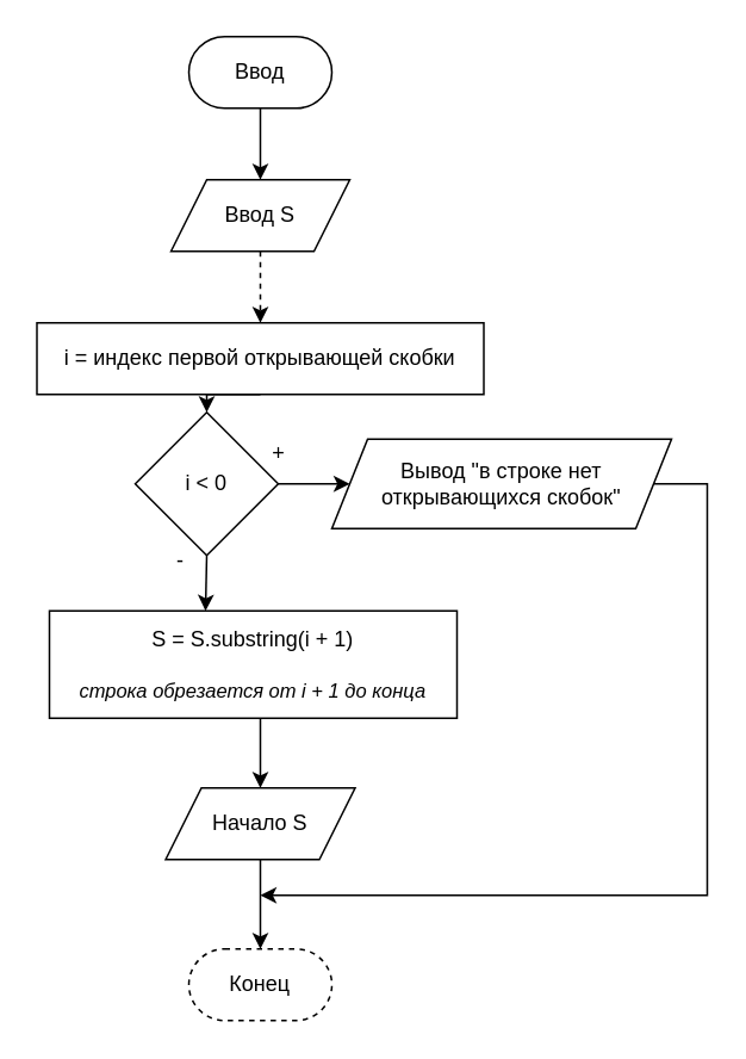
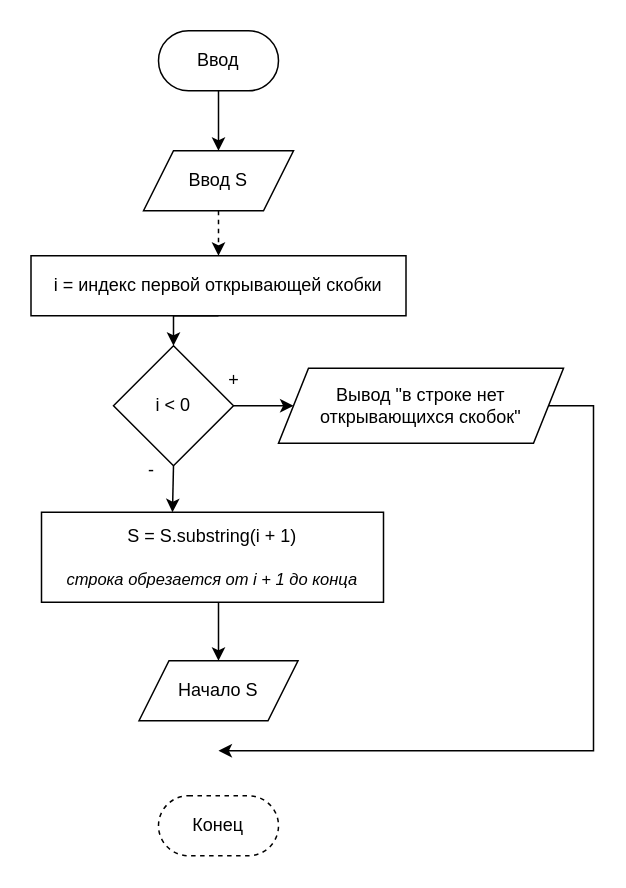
  <mxCell id="0" />
  <mxCell id="1" parent="0" />
  <mxCell id="2" style="edgeStyle=orthogonalEdgeStyle;rounded=0;orthogonalLoop=1;jettySize=auto;html=1;exitX=0.5;exitY=1;exitDx=0;exitDy=0;" edge="1" parent="1" source="3" target="5"><mxGeometry relative="1" as="geometry" /></mxCell>
  <mxCell id="3" value="Ввод" style="rounded=1;whiteSpace=wrap;html=1;arcSize=50;" vertex="1" parent="1"><mxGeometry x="105" y="20" width="80" height="40" as="geometry" /></mxCell>
  <mxCell id="4" style="edgeStyle=orthogonalEdgeStyle;rounded=0;orthogonalLoop=1;jettySize=auto;html=1;exitX=0.5;exitY=1;exitDx=0;exitDy=0;entryX=0.5;entryY=0;entryDx=0;entryDy=0;dashed=1;" edge="1" parent="1" source="5" target="7"><mxGeometry relative="1" as="geometry" /></mxCell>
  <mxCell id="5" value="Ввод S" style="shape=parallelogram;perimeter=parallelogramPerimeter;whiteSpace=wrap;html=1;fixedSize=1;" vertex="1" parent="1"><mxGeometry x="95" y="100" width="100" height="40" as="geometry" /></mxCell>
  <mxCell id="6" style="edgeStyle=orthogonalEdgeStyle;rounded=0;orthogonalLoop=1;jettySize=auto;html=1;exitX=0.5;exitY=1;exitDx=0;exitDy=0;entryX=0.5;entryY=0;entryDx=0;entryDy=0;" edge="1" parent="1" source="7" target="9"><mxGeometry relative="1" as="geometry" /></mxCell>
- <mxCell id="7" value="i = индекс первой открывающей скобки" style="rounded=0;whiteSpace=wrap;html=1;" vertex="1" parent="1"><mxGeometry x="20" y="180" width="250" height="40" as="geometry" /></mxCell>
+ <mxCell id="7" value="i = индекс первой открывающей скобки" style="rounded=0;whiteSpace=wrap;html=1;" vertex="1" parent="1"><mxGeometry x="20" y="170" width="250" height="40" as="geometry" /></mxCell>
  <mxCell id="8" style="edgeStyle=orthogonalEdgeStyle;rounded=0;orthogonalLoop=1;jettySize=auto;html=1;exitX=1;exitY=0.5;exitDx=0;exitDy=0;entryX=0;entryY=0.5;entryDx=0;entryDy=0;" edge="1" parent="1" source="9" target="10"><mxGeometry relative="1" as="geometry" /></mxCell>
  <mxCell id="9" value="i &amp;lt; 0" style="rhombus;whiteSpace=wrap;html=1;" vertex="1" parent="1"><mxGeometry x="75" y="230" width="80" height="80" as="geometry" /></mxCell>
  <mxCell id="10" value="Вывод &quot;в строке нет открывающихся скобок&quot;" style="shape=parallelogram;perimeter=parallelogramPerimeter;whiteSpace=wrap;html=1;fixedSize=1;" vertex="1" parent="1"><mxGeometry x="185" y="245" width="190" height="50" as="geometry" /></mxCell>
  <mxCell id="11" value="Конец" style="rounded=1;whiteSpace=wrap;html=1;arcSize=50;dashed=1;" vertex="1" parent="1"><mxGeometry x="105" y="530" width="80" height="40" as="geometry" /></mxCell>
  <mxCell id="12" style="edgeStyle=orthogonalEdgeStyle;rounded=0;orthogonalLoop=1;jettySize=auto;html=1;exitX=0.5;exitY=1;exitDx=0;exitDy=0;entryX=0.5;entryY=0;entryDx=0;entryDy=0;" edge="1" parent="1" source="13" target="15"><mxGeometry relative="1" as="geometry" /></mxCell>
  <mxCell id="13" value="S = S.substring(i + 1)&lt;br&gt;&lt;br&gt;&lt;font style=&quot;font-size: 11px;&quot;&gt;&lt;i&gt;строка обрезается от i + 1 до конца&lt;/i&gt;&lt;/font&gt;" style="rounded=0;whiteSpace=wrap;html=1;" vertex="1" parent="1"><mxGeometry x="27" y="341" width="228" height="60" as="geometry" /></mxCell>
- <mxCell id="14" style="edgeStyle=orthogonalEdgeStyle;rounded=0;orthogonalLoop=1;jettySize=auto;html=1;exitX=0.5;exitY=1;exitDx=0;exitDy=0;" edge="1" parent="1" source="15" target="11"><mxGeometry relative="1" as="geometry" /></mxCell>
  <mxCell id="15" value="Начало S" style="shape=parallelogram;perimeter=parallelogramPerimeter;whiteSpace=wrap;html=1;fixedSize=1;" vertex="1" parent="1"><mxGeometry x="92" y="440" width="106" height="40" as="geometry" /></mxCell>
  <mxCell id="16" style="edgeStyle=orthogonalEdgeStyle;rounded=0;orthogonalLoop=1;jettySize=auto;html=1;exitX=0.5;exitY=1;exitDx=0;exitDy=0;entryX=0.383;entryY=0;entryDx=0;entryDy=0;entryPerimeter=0;" edge="1" parent="1" source="9" target="13"><mxGeometry relative="1" as="geometry" /></mxCell>
  <mxCell id="17" value="" style="endArrow=classic;html=1;rounded=0;exitX=1;exitY=0.5;exitDx=0;exitDy=0;" edge="1" parent="1" source="10"><mxGeometry width="50" height="50" relative="1" as="geometry"><mxPoint x="305" y="520" as="sourcePoint" /><mxPoint x="145" y="500" as="targetPoint" /><Array as="points"><mxPoint x="395" y="270" /><mxPoint x="395" y="500" /></Array></mxGeometry></mxCell>
  <mxCell id="18" value="+" style="text;html=1;align=center;verticalAlign=middle;resizable=0;points=[];autosize=1;strokeColor=none;fillColor=none;" vertex="1" parent="1"><mxGeometry x="140" y="238" width="30" height="30" as="geometry" /></mxCell>
  <mxCell id="19" value="-" style="text;html=1;align=center;verticalAlign=middle;resizable=0;points=[];autosize=1;strokeColor=none;fillColor=none;" vertex="1" parent="1"><mxGeometry x="85" y="298" width="30" height="30" as="geometry" /></mxCell>
